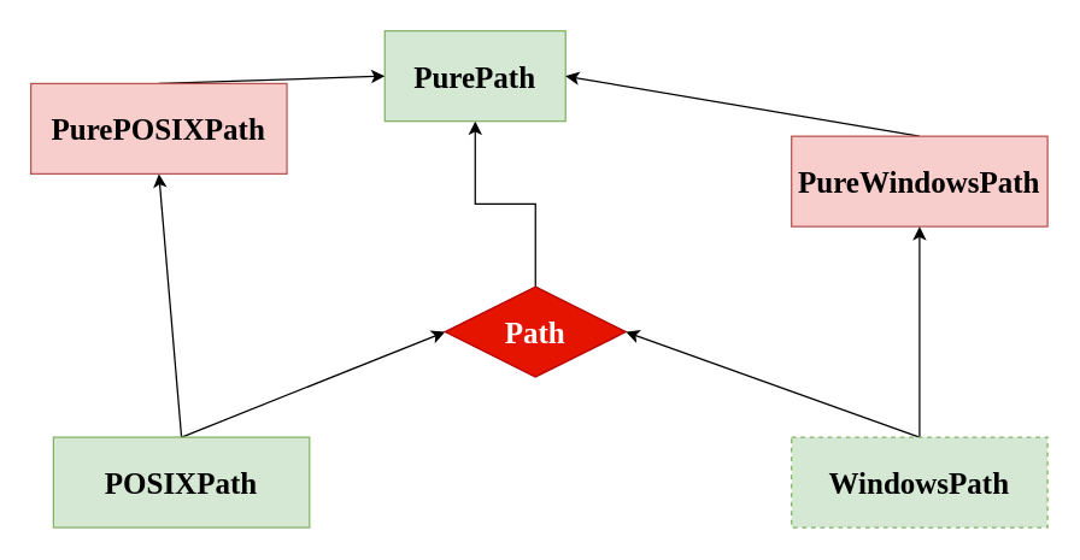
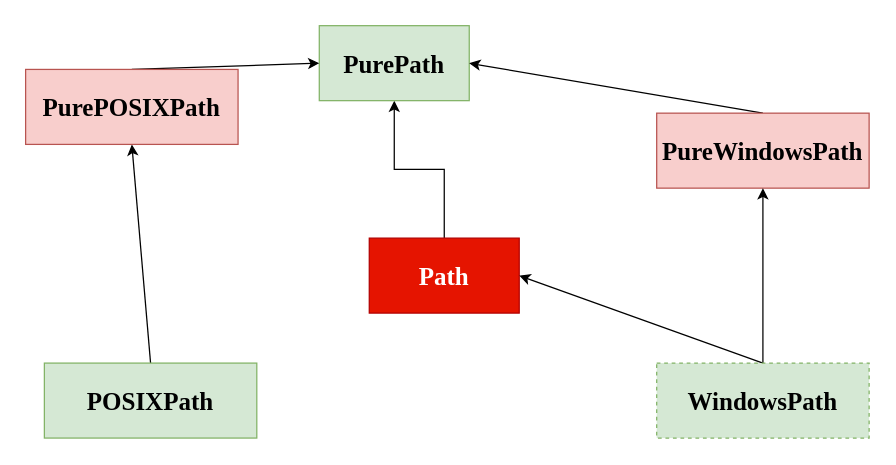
  <mxCell id="0" />
  <mxCell id="1" parent="0" />
  <mxCell id="2" style="edgeStyle=orthogonalEdgeStyle;rounded=0;orthogonalLoop=1;jettySize=auto;html=1;exitX=0.5;exitY=0;exitDx=0;exitDy=0;" edge="1" parent="1" source="3" target="4"><mxGeometry relative="1" as="geometry" /></mxCell>
- <mxCell id="3" value="Path" style="rhombus;whiteSpace=wrap;html=1;fontFamily=Sarasa Mono SC;fontSize=20;fontStyle=1;fillColor=#e51400;fontColor=#ffffff;strokeColor=#B20000;" vertex="1" parent="1"><mxGeometry x="295" y="190" width="120" height="60" as="geometry" /></mxCell>
+ <mxCell id="3" value="Path" style="rounded=0;whiteSpace=wrap;html=1;fontFamily=Sarasa Mono SC;fontSize=20;fontStyle=1;fillColor=#e51400;fontColor=#ffffff;strokeColor=#B20000;" vertex="1" parent="1"><mxGeometry x="295" y="190" width="120" height="60" as="geometry" /></mxCell>
  <mxCell id="4" value="PurePath" style="rounded=0;whiteSpace=wrap;html=1;fontFamily=Sarasa Mono SC;fontSize=20;fontStyle=1;fillColor=#d5e8d4;strokeColor=#82b366;" vertex="1" parent="1"><mxGeometry x="255" y="20" width="120" height="60" as="geometry" /></mxCell>
  <mxCell id="5" style="rounded=0;orthogonalLoop=1;jettySize=auto;html=1;exitX=0.5;exitY=0;exitDx=0;exitDy=0;entryX=1;entryY=0.5;entryDx=0;entryDy=0;" edge="1" parent="1" source="6" target="4"><mxGeometry relative="1" as="geometry" /></mxCell>
  <mxCell id="6" value="PureWindowsPath" style="rounded=0;whiteSpace=wrap;html=1;fontFamily=Sarasa Mono SC;fontSize=20;fontStyle=1;fillColor=#f8cecc;strokeColor=#b85450;" vertex="1" parent="1"><mxGeometry x="525" y="90" width="170" height="60" as="geometry" /></mxCell>
  <mxCell id="7" style="rounded=0;orthogonalLoop=1;jettySize=auto;html=1;exitX=0.5;exitY=0;exitDx=0;exitDy=0;entryX=0.5;entryY=1;entryDx=0;entryDy=0;" edge="1" parent="1" source="9" target="6"><mxGeometry relative="1" as="geometry" /></mxCell>
  <mxCell id="8" style="rounded=0;orthogonalLoop=1;jettySize=auto;html=1;exitX=0.5;exitY=0;exitDx=0;exitDy=0;entryX=1;entryY=0.5;entryDx=0;entryDy=0;" edge="1" parent="1" source="9" target="3"><mxGeometry relative="1" as="geometry" /></mxCell>
  <mxCell id="9" value="WindowsPath" style="rounded=0;whiteSpace=wrap;html=1;fontFamily=Sarasa Mono SC;fontSize=20;fontStyle=1;fillColor=#d5e8d4;strokeColor=#82b366;dashed=1;" vertex="1" parent="1"><mxGeometry x="525" y="290" width="170" height="60" as="geometry" /></mxCell>
  <mxCell id="10" style="rounded=0;orthogonalLoop=1;jettySize=auto;html=1;exitX=0.5;exitY=0;exitDx=0;exitDy=0;entryX=0.5;entryY=1;entryDx=0;entryDy=0;" edge="1" parent="1" source="12" target="14"><mxGeometry relative="1" as="geometry" /></mxCell>
- <mxCell id="11" style="rounded=0;orthogonalLoop=1;jettySize=auto;html=1;exitX=0.5;exitY=0;exitDx=0;exitDy=0;entryX=0;entryY=0.5;entryDx=0;entryDy=0;" edge="1" parent="1" source="12" target="3"><mxGeometry relative="1" as="geometry" /></mxCell>
  <mxCell id="12" value="POSIXPath" style="rounded=0;whiteSpace=wrap;html=1;fontFamily=Sarasa Mono SC;fontSize=20;fontStyle=1;fillColor=#d5e8d4;strokeColor=#82b366;" vertex="1" parent="1"><mxGeometry x="35" y="290" width="170" height="60" as="geometry" /></mxCell>
  <mxCell id="13" style="rounded=0;orthogonalLoop=1;jettySize=auto;html=1;exitX=0.5;exitY=0;exitDx=0;exitDy=0;entryX=0;entryY=0.5;entryDx=0;entryDy=0;" edge="1" parent="1" source="14" target="4"><mxGeometry relative="1" as="geometry" /></mxCell>
  <mxCell id="14" value="PurePOSIXPath" style="rounded=0;whiteSpace=wrap;html=1;fontFamily=Sarasa Mono SC;fontSize=20;fontStyle=1;fillColor=#f8cecc;strokeColor=#b85450;" vertex="1" parent="1"><mxGeometry x="20" y="55" width="170" height="60" as="geometry" /></mxCell>
